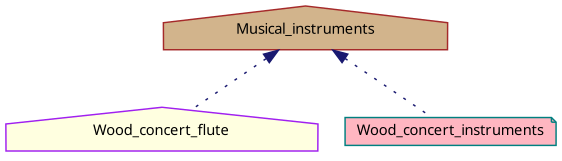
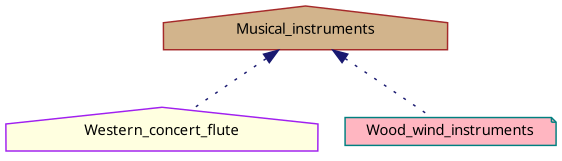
  digraph {
    fontname="Noto Sans"
    node [fontname="Noto Sans" fontsize=10 shape=house style=filled]
    edge [color=midnightblue dir=back fontname="Noto Sans" fontsize=10 labelfontname=Helvetica labelfontsize=10 style=dotted]
-   n1 [color=purple fillcolor=lightyellow fontcolor=black height=0.2 label=Wood_concert_flute width=0.4]
-   n2 [color=teal fillcolor=lightpink height=0.2 label=Wood_concert_instruments shape=note width=0.4]
+   n1 [color=purple fillcolor=lightyellow fontcolor=black height=0.2 label=Western_concert_flute width=0.4]
+   n2 [color=teal fillcolor=lightpink height=0.2 label=Wood_wind_instruments shape=note width=0.4]
    n3 [color=brown fillcolor=tan height=0.2 label=Musical_instruments width=0.4]
    n3 -> n1
    n3 -> n2
  }
